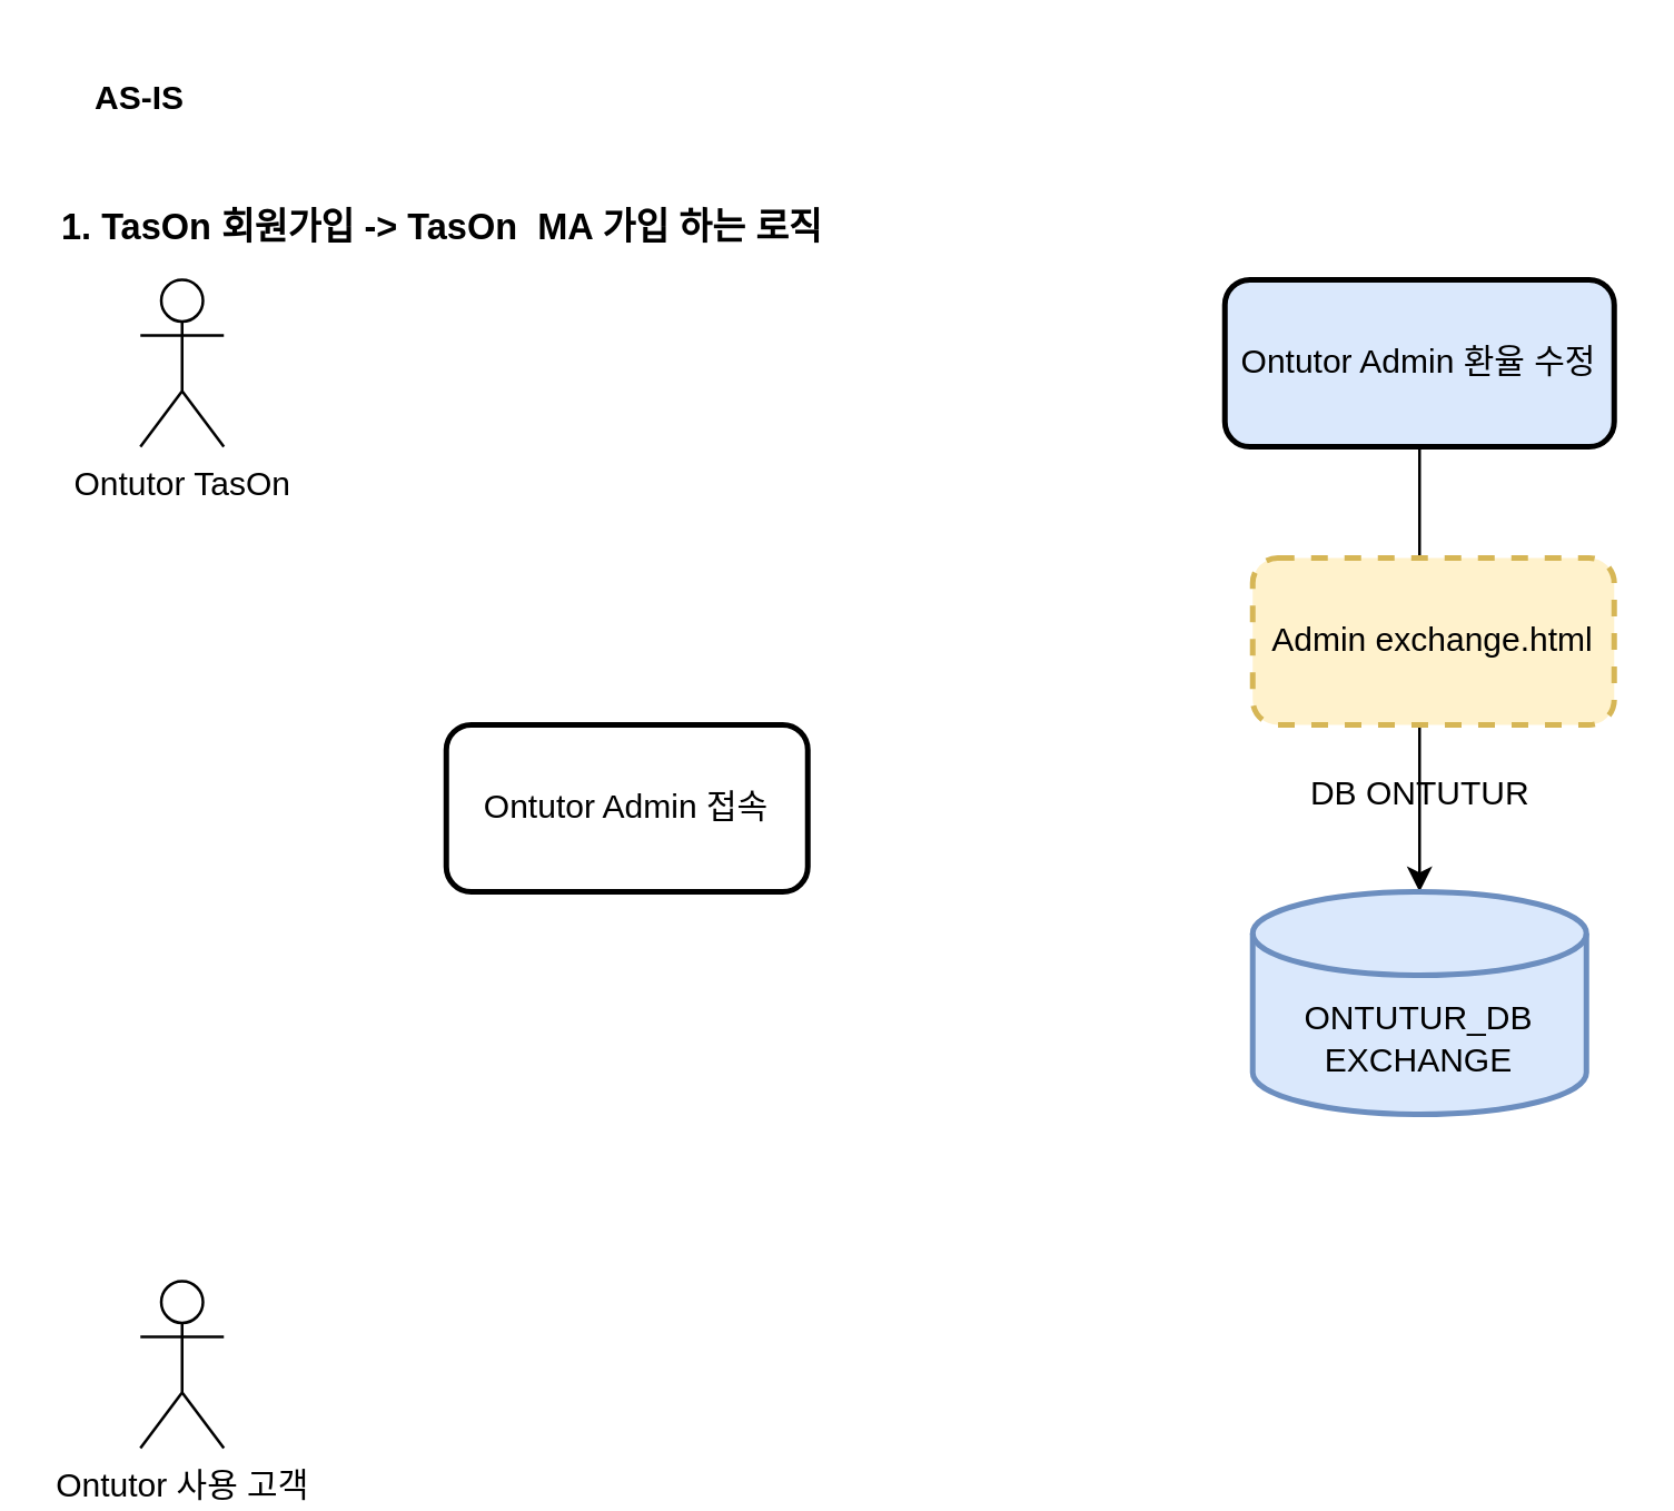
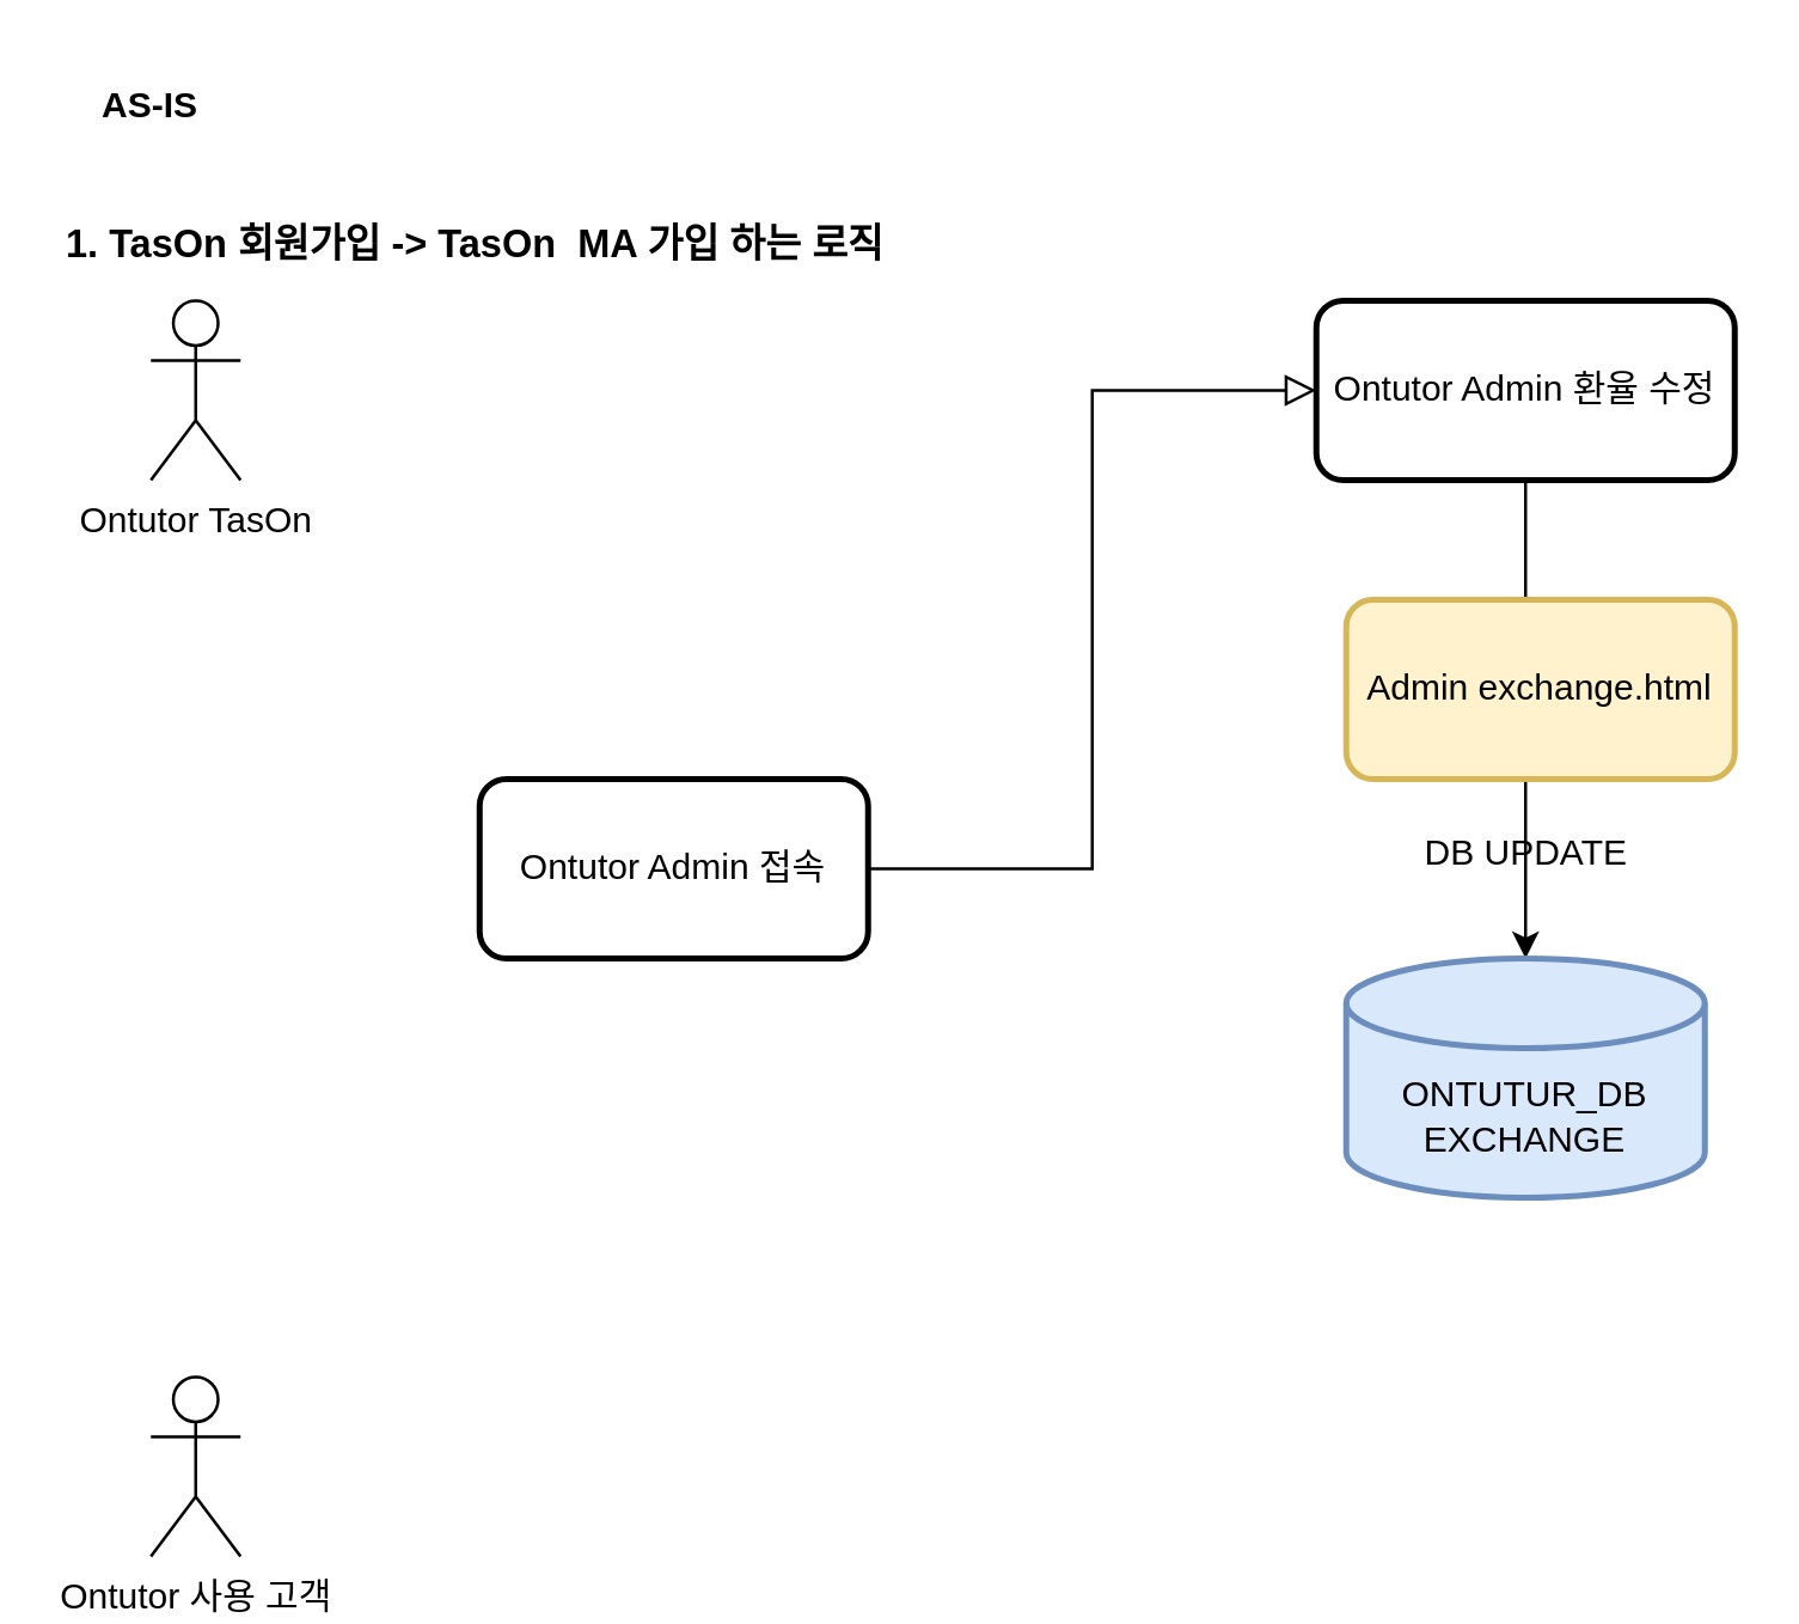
  <mxCell id="0" />
  <mxCell id="1" parent="0" />
  <mxCell id="2" value="AS-IS" style="text;strokeColor=none;align=center;fillColor=none;html=1;verticalAlign=middle;whiteSpace=wrap;rounded=0;fontStyle=1" vertex="1" parent="1"><mxGeometry x="20" y="20" width="60" height="30" as="geometry" /></mxCell>
  <mxCell id="3" value="Ontutor TasOn" style="shape=umlActor;verticalLabelPosition=bottom;verticalAlign=top;html=1;labelBackgroundColor=none;" vertex="1" parent="1"><mxGeometry x="50" y="100" width="30" height="60" as="geometry" /></mxCell>
+ <mxCell id="4" value="" style="rounded=0;html=1;jettySize=auto;orthogonalLoop=1;fontSize=11;endArrow=block;endFill=0;endSize=8;strokeWidth=1;shadow=0;labelBackgroundColor=none;edgeStyle=orthogonalEdgeStyle;fontColor=default;entryX=0;entryY=0.5;entryDx=0;entryDy=0;exitX=1;exitY=0.5;exitDx=0;exitDy=0;" edge="1" parent="1" source="5" target="6"><mxGeometry relative="1" as="geometry"><mxPoint x="440" y="140" as="targetPoint" /><mxPoint x="320" y="140" as="sourcePoint" /></mxGeometry></mxCell>
  <mxCell id="5" value="Ontutor Admin 접속" style="rounded=1;whiteSpace=wrap;html=1;fontSize=12;glass=0;strokeWidth=2;shadow=0;labelBackgroundColor=none;" vertex="1" parent="1"><mxGeometry x="160" y="260" width="130" height="60" as="geometry" /></mxCell>
- <mxCell id="6" value="Ontutor Admin 환율 수정" style="rounded=1;whiteSpace=wrap;html=1;fontSize=12;glass=0;strokeWidth=2;shadow=0;labelBackgroundColor=none;fillColor=#dae8fc;" vertex="1" parent="1"><mxGeometry x="440" y="100" width="140" height="60" as="geometry" /></mxCell>
+ <mxCell id="6" value="Ontutor Admin 환율 수정" style="rounded=1;whiteSpace=wrap;html=1;fontSize=12;glass=0;strokeWidth=2;shadow=0;labelBackgroundColor=none;" vertex="1" parent="1"><mxGeometry x="440" y="100" width="140" height="60" as="geometry" /></mxCell>
  <mxCell id="7" value="" style="endArrow=classic;html=1;rounded=0;labelBackgroundColor=none;fontColor=default;entryX=0.5;entryY=0;entryDx=0;entryDy=0;entryPerimeter=0;" edge="1" parent="1" target="8"><mxGeometry width="50" height="50" relative="1" as="geometry"><mxPoint x="510" y="160" as="sourcePoint" /><mxPoint x="512" y="314" as="targetPoint" /></mxGeometry></mxCell>
  <mxCell id="8" value="ONTUTUR_DB&lt;br&gt;EXCHANGE" style="shape=cylinder3;whiteSpace=wrap;html=1;boundedLbl=1;backgroundOutline=1;size=15;strokeWidth=2;labelBackgroundColor=none;fillColor=#dae8fc;strokeColor=#6c8ebf;" vertex="1" parent="1"><mxGeometry x="450" y="320" width="120" height="80" as="geometry" /></mxCell>
  <mxCell id="9" value="&lt;h2&gt;&lt;font style=&quot;font-size: 13px;&quot;&gt;1. TasOn 회원가입 -&amp;gt; TasOn&amp;nbsp; MA 가입 하는 로직&amp;nbsp;&lt;/font&gt;&lt;/h2&gt;" style="text;strokeColor=none;align=left;fillColor=none;html=1;verticalAlign=middle;whiteSpace=wrap;rounded=0;labelBackgroundColor=none;" vertex="1" parent="1"><mxGeometry x="20" y="60" width="290" height="40" as="geometry" /></mxCell>
- <mxCell id="10" value="Admin exchange.html" style="rounded=1;whiteSpace=wrap;html=1;strokeWidth=2;labelBackgroundColor=none;fillColor=#fff2cc;strokeColor=#d6b656;dashed=1;" vertex="1" parent="1"><mxGeometry x="450" y="200" width="130" height="60" as="geometry" /></mxCell>
- <mxCell id="11" value="DB ONTUTUR" style="text;html=1;align=center;verticalAlign=middle;resizable=0;points=[];autosize=1;strokeColor=none;fillColor=none;" vertex="1" parent="1"><mxGeometry x="465" y="270" width="90" height="30" as="geometry" /></mxCell>
+ <mxCell id="10" value="Admin exchange.html" style="rounded=1;whiteSpace=wrap;html=1;strokeWidth=2;labelBackgroundColor=none;fillColor=#fff2cc;strokeColor=#d6b656;" vertex="1" parent="1"><mxGeometry x="450" y="200" width="130" height="60" as="geometry" /></mxCell>
+ <mxCell id="11" value="DB UPDATE" style="text;html=1;align=center;verticalAlign=middle;resizable=0;points=[];autosize=1;strokeColor=none;fillColor=none;" vertex="1" parent="1"><mxGeometry x="465" y="270" width="90" height="30" as="geometry" /></mxCell>
  <mxCell id="12" value="Ontutor 사용 고객" style="shape=umlActor;verticalLabelPosition=bottom;verticalAlign=top;html=1;labelBackgroundColor=none;" vertex="1" parent="1"><mxGeometry x="50" y="460" width="30" height="60" as="geometry" /></mxCell>
